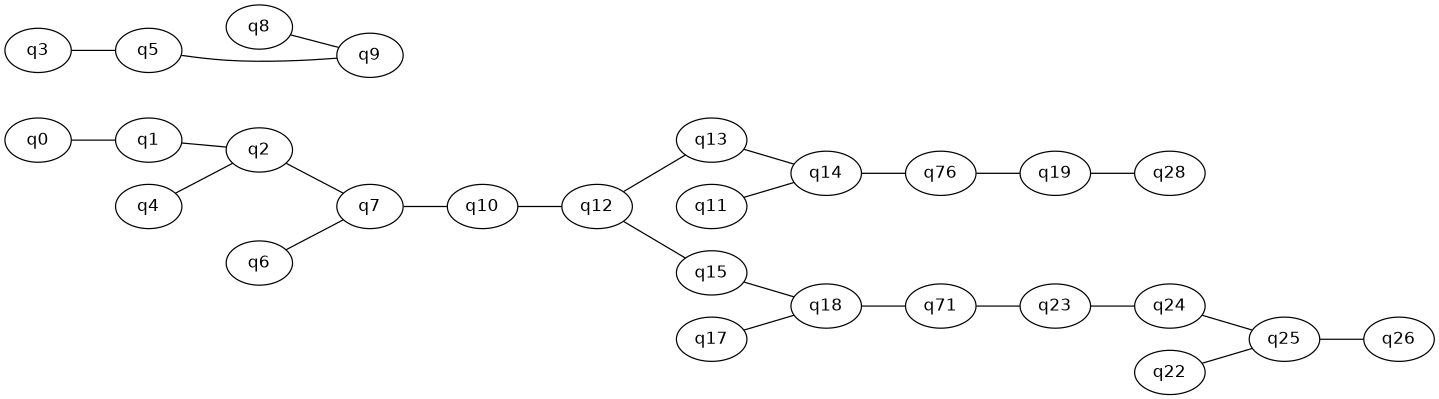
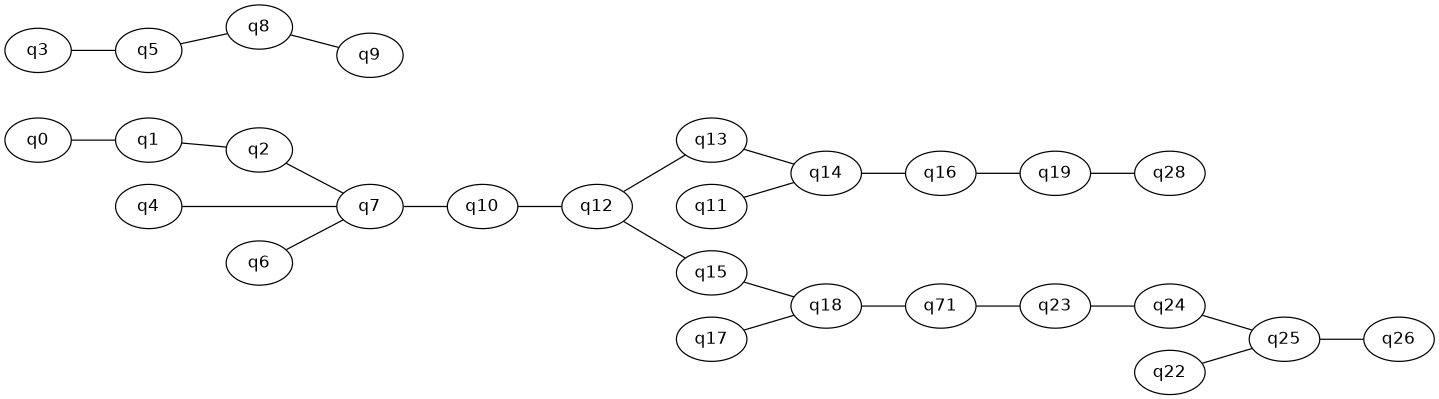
  graph {
    fontname="DejaVu Sans"
    rankdir=LR
    node [fontname="DejaVu Sans"]
    edge [fontname="DejaVu Sans"]
    q0
    q1
    q2
    q7
    q4
    q3
    q5
    q10
    q8
    q9
    q12
    q11
    q14
    q6
    q13
    q15
-   q16 [label=q76]
+   q16
    q18
    q19
    n20 [label=q71]
    n21 [label=q28]
    q23
    q22
    q25
    q17
    q24
    q26
    q0 -- q1
    q1 -- q2
    q2 -- q7
    q7 -- q10
-   q4 -- q2
+   q4 -- q7
    q3 -- q5
-   q5 -- q9
+   q5 -- q8
    q10 -- q12
    q8 -- q9
    q12 -- q13
    q12 -- q15
    q11 -- q14
    q14 -- q16
    q6 -- q7
    q13 -- q14
    q15 -- q18
    q16 -- q19
    q18 -- n20
    q19 -- n21
    n20 -- q23
    q23 -- q24
    q22 -- q25
    q25 -- q26
    q17 -- q18
    q24 -- q25
  }
